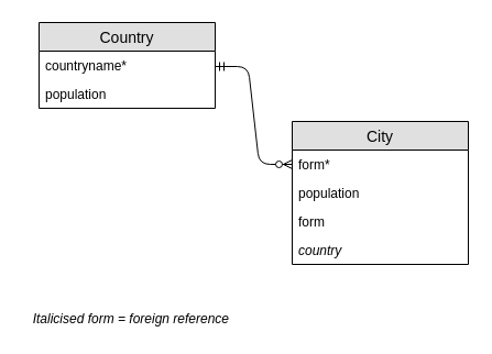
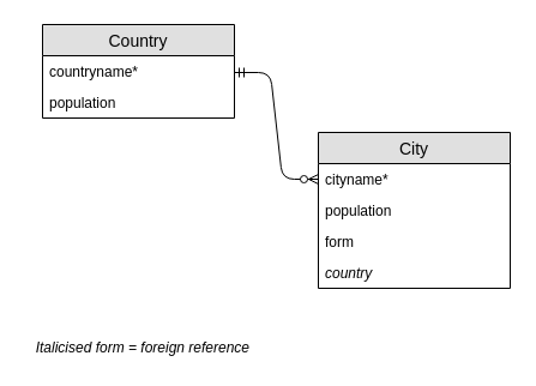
  <mxCell id="0" />
  <mxCell id="1" parent="0" />
  <mxCell id="2" value="Country" style="swimlane;fontStyle=0;childLayout=stackLayout;horizontal=1;startSize=26;fillColor=#e0e0e0;horizontalStack=0;resizeParent=1;resizeParentMax=0;resizeLast=0;collapsible=1;marginBottom=0;swimlaneFillColor=#ffffff;align=center;fontSize=14;" vertex="1" parent="1"><mxGeometry x="35" y="20" width="160" height="78" as="geometry" /></mxCell>
  <mxCell id="3" value="countryname*" style="text;strokeColor=none;fillColor=none;spacingLeft=4;spacingRight=4;overflow=hidden;rotatable=0;points=[[0,0.5],[1,0.5]];portConstraint=eastwest;fontSize=12;" vertex="1" parent="2"><mxGeometry y="26" width="160" height="26" as="geometry" /></mxCell>
  <mxCell id="4" value="population" style="text;strokeColor=none;fillColor=none;spacingLeft=4;spacingRight=4;overflow=hidden;rotatable=0;points=[[0,0.5],[1,0.5]];portConstraint=eastwest;fontSize=12;" vertex="1" parent="2"><mxGeometry y="52" width="160" height="26" as="geometry" /></mxCell>
  <mxCell id="5" value="" style="edgeStyle=entityRelationEdgeStyle;fontSize=12;html=1;endArrow=ERzeroToMany;startArrow=ERmandOne;startFill=0;entryX=0;entryY=0.5;entryDx=0;entryDy=0;" edge="1" parent="1" target="7"><mxGeometry width="100" height="100" relative="1" as="geometry"><mxPoint x="195" y="60" as="sourcePoint" /><mxPoint x="255" y="220" as="targetPoint" /></mxGeometry></mxCell>
  <mxCell id="6" value="City" style="swimlane;fontStyle=0;childLayout=stackLayout;horizontal=1;startSize=26;fillColor=#e0e0e0;horizontalStack=0;resizeParent=1;resizeParentMax=0;resizeLast=0;collapsible=1;marginBottom=0;swimlaneFillColor=#ffffff;align=center;fontSize=14;" vertex="1" parent="1"><mxGeometry x="265" y="110" width="160" height="130" as="geometry" /></mxCell>
- <mxCell id="7" value="form*" style="text;strokeColor=none;fillColor=none;spacingLeft=4;spacingRight=4;overflow=hidden;rotatable=0;points=[[0,0.5],[1,0.5]];portConstraint=eastwest;fontSize=12;" vertex="1" parent="6"><mxGeometry y="26" width="160" height="26" as="geometry" /></mxCell>
+ <mxCell id="7" value="cityname*" style="text;strokeColor=none;fillColor=none;spacingLeft=4;spacingRight=4;overflow=hidden;rotatable=0;points=[[0,0.5],[1,0.5]];portConstraint=eastwest;fontSize=12;" vertex="1" parent="6"><mxGeometry y="26" width="160" height="26" as="geometry" /></mxCell>
  <mxCell id="8" value="population" style="text;strokeColor=none;fillColor=none;spacingLeft=4;spacingRight=4;overflow=hidden;rotatable=0;points=[[0,0.5],[1,0.5]];portConstraint=eastwest;fontSize=12;" vertex="1" parent="6"><mxGeometry y="52" width="160" height="26" as="geometry" /></mxCell>
  <mxCell id="9" value="form " style="text;strokeColor=none;fillColor=none;spacingLeft=4;spacingRight=4;overflow=hidden;rotatable=0;points=[[0,0.5],[1,0.5]];portConstraint=eastwest;fontSize=12;" vertex="1" parent="6"><mxGeometry y="78" width="160" height="26" as="geometry" /></mxCell>
  <mxCell id="10" value="country" style="text;strokeColor=none;fillColor=none;spacingLeft=4;spacingRight=4;overflow=hidden;rotatable=0;points=[[0,0.5],[1,0.5]];portConstraint=eastwest;fontSize=12;fontStyle=2" vertex="1" parent="6"><mxGeometry y="104" width="160" height="26" as="geometry" /></mxCell>
  <mxCell id="11" value="&lt;i&gt;Italicised form = foreign reference&amp;nbsp;&lt;/i&gt;" style="text;html=1;align=center;verticalAlign=middle;resizable=0;points=[];autosize=1;" vertex="1" parent="1"><mxGeometry x="20" y="280" width="200" height="20" as="geometry" /></mxCell>
